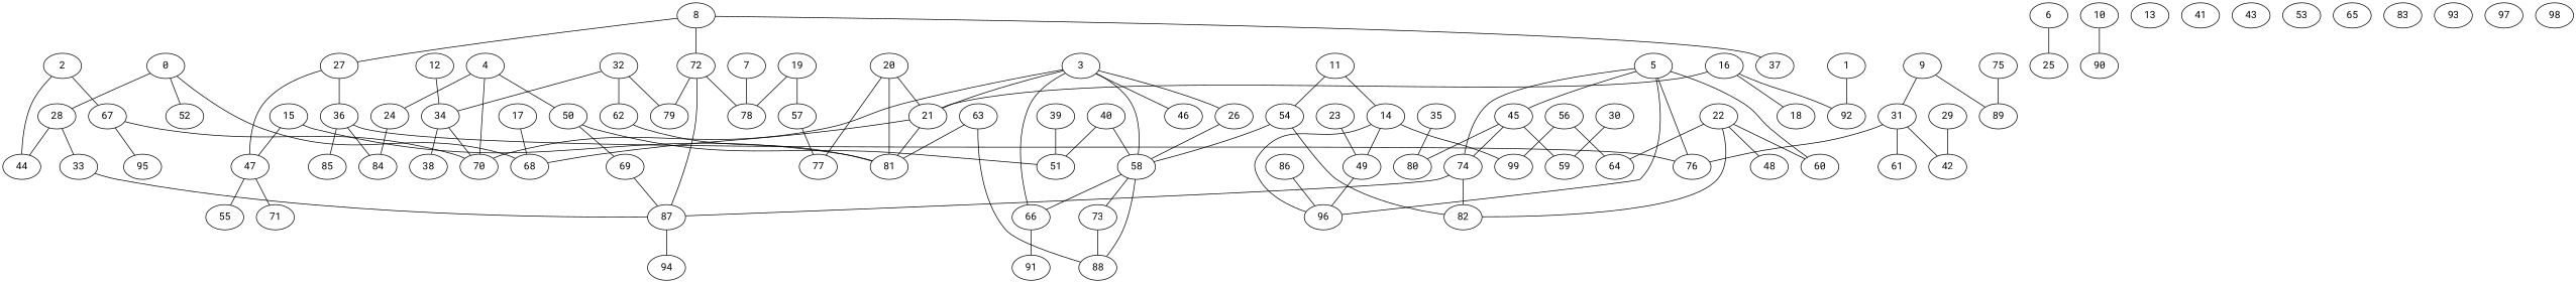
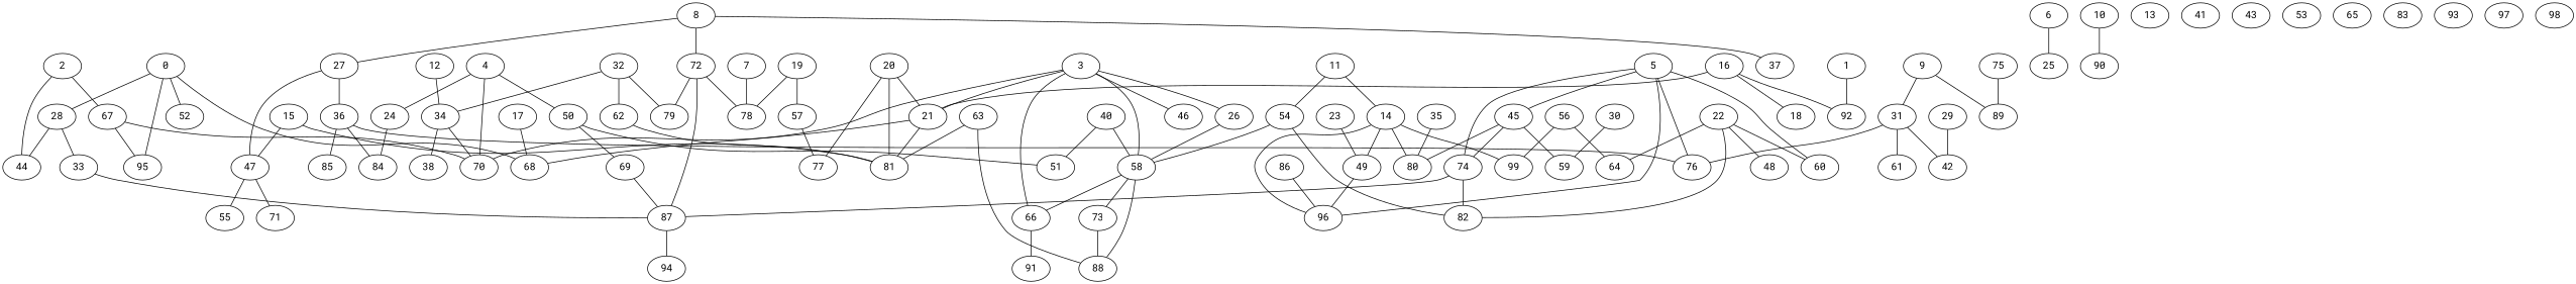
  graph {
    fontname="Roboto Mono"
    node [fontname="Roboto Mono"]
    edge [fontname="Roboto Mono"]
    0
    28
    52
    68
    95
    44
    33
    1
    92
    2
    67
    70
    3
    21
    26
    46
    58
    66
    81
    88
    73
    91
    4
    24
    50
    84
    51
    69
    5
    45
    60
    74
    76
    96
    80
    59
    82
    87
    6
    25
    7
    78
    8
    37
    72
    27
    16
    18
    79
    9
    31
    89
    42
    61
    10
    90
    11
    14
    54
    49
    99
    12
    34
    38
    13
    15
    47
    55
    71
    17
    19
    57
    77
    20
    22
    48
    64
    23
    36
    85
    29
    30
    32
    62
    94
    35
-   39
    40
    41
    43
    53
    56
    63
    65
    75
    83
    86
    93
    97
    98
    0 -- 28
    0 -- 52
    0 -- 68
+   0 -- 95
    28 -- 44
    28 -- 33
    33 -- 87
    1 -- 92
    2 -- 44
    2 -- 67
    67 -- 95
    67 -- 70
    3 -- 70
    3 -- 21
    3 -- 26
    3 -- 46
    3 -- 58
    3 -- 66
    21 -- 68
    21 -- 81
    26 -- 58
    58 -- 66
    58 -- 88
    58 -- 73
    66 -- 91
    73 -- 88
    4 -- 70
    4 -- 24
    4 -- 50
    24 -- 84
    50 -- 51
    50 -- 69
    69 -- 87
    5 -- 45
    5 -- 60
    5 -- 74
    5 -- 76
    5 -- 96
    45 -- 74
    45 -- 80
    45 -- 59
    74 -- 82
    74 -- 87
    87 -- 94
    6 -- 25
    7 -- 78
    8 -- 37
    8 -- 72
    8 -- 27
    72 -- 87
    72 -- 78
    72 -- 79
    27 -- 47
    27 -- 36
    16 -- 92
    16 -- 21
    16 -- 18
    9 -- 31
    9 -- 89
    31 -- 76
    31 -- 42
    31 -- 61
    10 -- 90
    11 -- 14
    11 -- 54
    14 -- 96
+   14 -- 80
    14 -- 49
    14 -- 99
    54 -- 58
    54 -- 82
    49 -- 96
    12 -- 34
    34 -- 70
    34 -- 38
    15 -- 81
    15 -- 47
    47 -- 55
    47 -- 71
    17 -- 68
    19 -- 78
    19 -- 57
    57 -- 77
    20 -- 21
    20 -- 81
    20 -- 77
    22 -- 60
    22 -- 82
    22 -- 48
    22 -- 64
    23 -- 49
    36 -- 84
    36 -- 76
    36 -- 85
    29 -- 42
    30 -- 59
    32 -- 79
    32 -- 34
    32 -- 62
    62 -- 81
    35 -- 80
-   39 -- 51
    40 -- 58
    40 -- 51
    56 -- 99
    56 -- 64
    63 -- 81
    63 -- 88
    75 -- 89
    86 -- 96
  }
